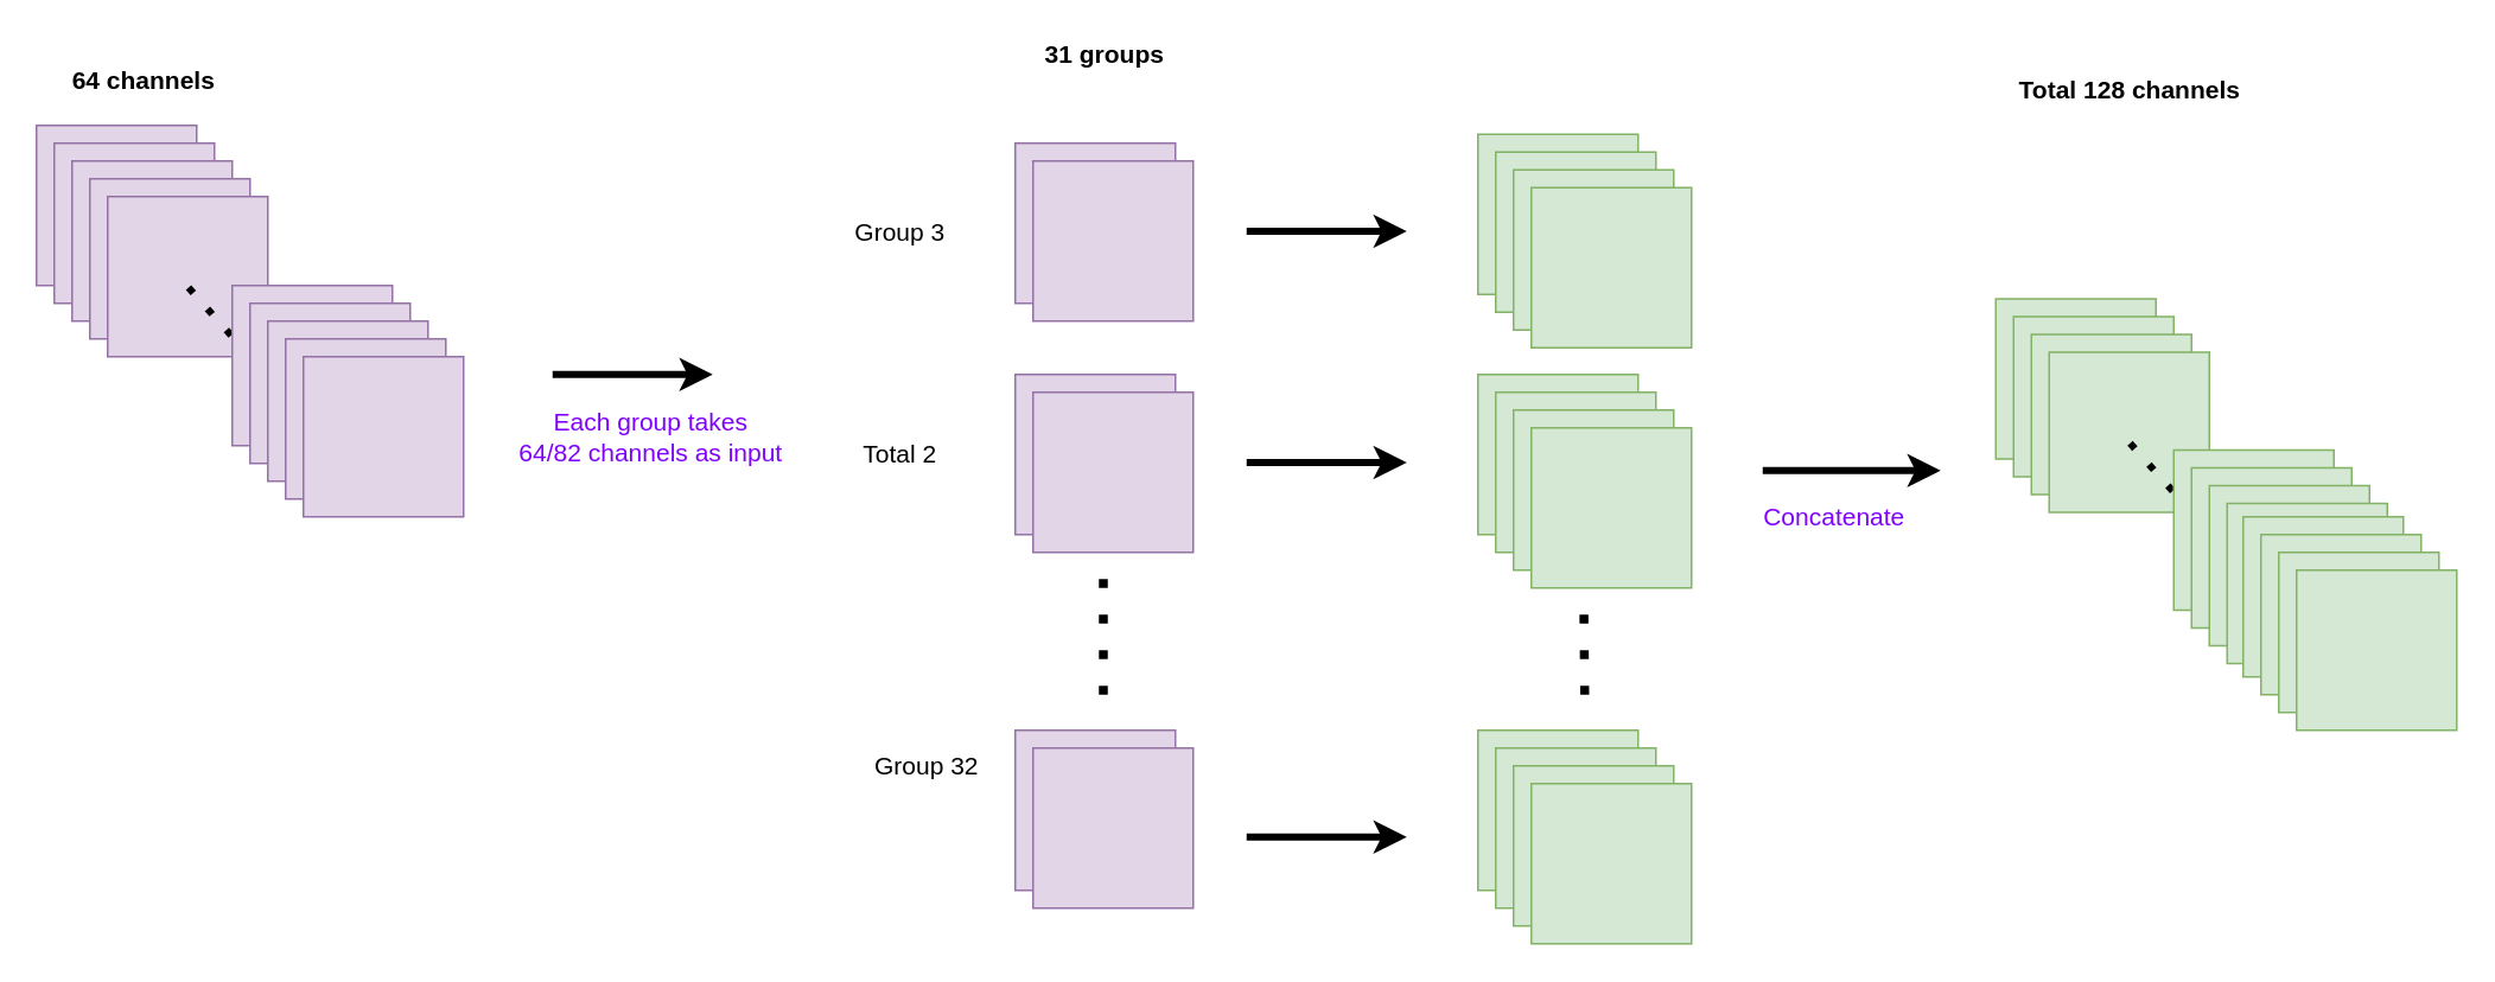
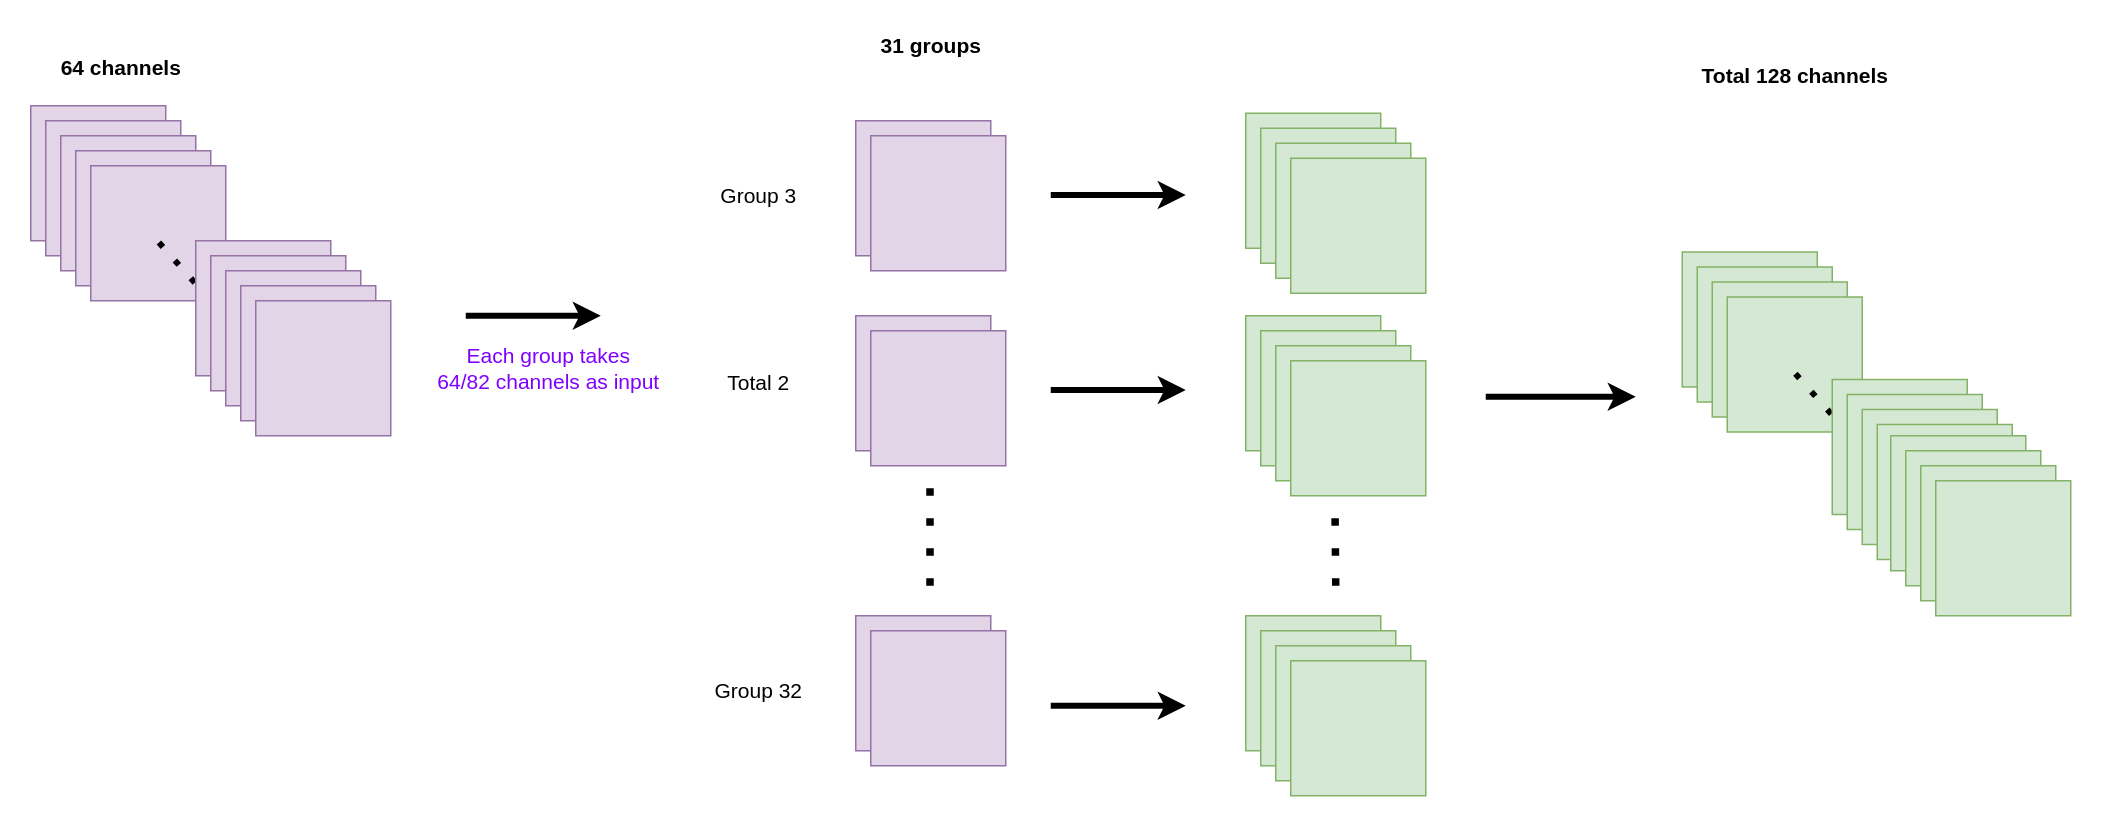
  <mxCell id="0" />
  <mxCell id="1" parent="0" />
  <mxCell id="2" value="" style="group" vertex="1" connectable="0" parent="1"><mxGeometry x="20" y="70" width="130" height="130" as="geometry" /></mxCell>
  <mxCell id="3" value="" style="whiteSpace=wrap;html=1;aspect=fixed;fillColor=#e1d5e7;strokeColor=#9673a6;" vertex="1" parent="2"><mxGeometry width="90" height="90" as="geometry" /></mxCell>
  <mxCell id="4" value="" style="whiteSpace=wrap;html=1;aspect=fixed;fillColor=#e1d5e7;strokeColor=#9673a6;" vertex="1" parent="2"><mxGeometry x="10" y="10" width="90" height="90" as="geometry" /></mxCell>
  <mxCell id="5" value="" style="whiteSpace=wrap;html=1;aspect=fixed;fillColor=#e1d5e7;strokeColor=#9673a6;" vertex="1" parent="2"><mxGeometry x="20" y="20" width="90" height="90" as="geometry" /></mxCell>
  <mxCell id="6" value="" style="whiteSpace=wrap;html=1;aspect=fixed;fillColor=#e1d5e7;strokeColor=#9673a6;" vertex="1" parent="2"><mxGeometry x="30" y="30" width="90" height="90" as="geometry" /></mxCell>
  <mxCell id="7" value="" style="whiteSpace=wrap;html=1;aspect=fixed;fillColor=#e1d5e7;strokeColor=#9673a6;" vertex="1" parent="2"><mxGeometry x="40" y="40" width="90" height="90" as="geometry" /></mxCell>
  <mxCell id="8" value="" style="endArrow=none;dashed=1;html=1;dashPattern=1 3;strokeWidth=4;rounded=0;" edge="1" parent="2"><mxGeometry width="50" height="50" relative="1" as="geometry"><mxPoint x="120" y="130" as="sourcePoint" /><mxPoint x="80" y="85" as="targetPoint" /></mxGeometry></mxCell>
  <mxCell id="9" value="" style="group" vertex="1" connectable="0" parent="1"><mxGeometry x="130" y="160" width="130" height="130" as="geometry" /></mxCell>
  <mxCell id="10" value="" style="whiteSpace=wrap;html=1;aspect=fixed;fillColor=#e1d5e7;strokeColor=#9673a6;" vertex="1" parent="9"><mxGeometry width="90" height="90" as="geometry" /></mxCell>
  <mxCell id="11" value="" style="whiteSpace=wrap;html=1;aspect=fixed;fillColor=#e1d5e7;strokeColor=#9673a6;" vertex="1" parent="9"><mxGeometry x="10" y="10" width="90" height="90" as="geometry" /></mxCell>
  <mxCell id="12" value="" style="whiteSpace=wrap;html=1;aspect=fixed;fillColor=#e1d5e7;strokeColor=#9673a6;" vertex="1" parent="9"><mxGeometry x="20" y="20" width="90" height="90" as="geometry" /></mxCell>
  <mxCell id="13" value="" style="whiteSpace=wrap;html=1;aspect=fixed;fillColor=#e1d5e7;strokeColor=#9673a6;" vertex="1" parent="9"><mxGeometry x="30" y="30" width="90" height="90" as="geometry" /></mxCell>
  <mxCell id="14" value="" style="whiteSpace=wrap;html=1;aspect=fixed;fillColor=#e1d5e7;strokeColor=#9673a6;" vertex="1" parent="9"><mxGeometry x="40" y="40" width="90" height="90" as="geometry" /></mxCell>
  <mxCell id="15" value="&lt;font style=&quot;font-size: 14px&quot;&gt;&lt;b&gt;64 channels&lt;/b&gt;&lt;/font&gt;" style="text;html=1;align=center;verticalAlign=middle;resizable=0;points=[];autosize=1;strokeColor=none;fillColor=none;" vertex="1" parent="1"><mxGeometry x="30" y="35" width="100" height="20" as="geometry" /></mxCell>
  <mxCell id="16" value="" style="endArrow=classic;html=1;rounded=0;fontSize=14;strokeWidth=4;" edge="1" parent="1"><mxGeometry width="50" height="50" relative="1" as="geometry"><mxPoint x="310" y="210" as="sourcePoint" /><mxPoint x="400" y="210" as="targetPoint" /></mxGeometry></mxCell>
  <mxCell id="17" value="" style="group" vertex="1" connectable="0" parent="1"><mxGeometry x="570" y="80" width="100" height="100" as="geometry" /></mxCell>
  <mxCell id="18" value="" style="whiteSpace=wrap;html=1;aspect=fixed;fontSize=14;fillColor=#e1d5e7;strokeColor=#9673a6;" vertex="1" parent="17"><mxGeometry width="90" height="90" as="geometry" /></mxCell>
  <mxCell id="19" value="" style="whiteSpace=wrap;html=1;aspect=fixed;fontSize=14;fillColor=#e1d5e7;strokeColor=#9673a6;" vertex="1" parent="17"><mxGeometry x="10" y="10" width="90" height="90" as="geometry" /></mxCell>
  <mxCell id="20" value="" style="group" vertex="1" connectable="0" parent="1"><mxGeometry x="570" y="210" width="100" height="100" as="geometry" /></mxCell>
  <mxCell id="21" value="" style="whiteSpace=wrap;html=1;aspect=fixed;fontSize=14;fillColor=#e1d5e7;strokeColor=#9673a6;" vertex="1" parent="20"><mxGeometry width="90" height="90" as="geometry" /></mxCell>
  <mxCell id="22" value="" style="whiteSpace=wrap;html=1;aspect=fixed;fontSize=14;fillColor=#e1d5e7;strokeColor=#9673a6;" vertex="1" parent="20"><mxGeometry x="10" y="10" width="90" height="90" as="geometry" /></mxCell>
  <mxCell id="23" value="" style="group" vertex="1" connectable="0" parent="1"><mxGeometry x="570" y="410" width="100" height="100" as="geometry" /></mxCell>
  <mxCell id="24" value="" style="whiteSpace=wrap;html=1;aspect=fixed;fontSize=14;fillColor=#e1d5e7;strokeColor=#9673a6;" vertex="1" parent="23"><mxGeometry width="90" height="90" as="geometry" /></mxCell>
  <mxCell id="25" value="" style="whiteSpace=wrap;html=1;aspect=fixed;fontSize=14;fillColor=#e1d5e7;strokeColor=#9673a6;" vertex="1" parent="23"><mxGeometry x="10" y="10" width="90" height="90" as="geometry" /></mxCell>
  <mxCell id="26" value="" style="endArrow=none;dashed=1;html=1;dashPattern=1 3;strokeWidth=5;rounded=0;fontSize=14;" edge="1" parent="1"><mxGeometry width="50" height="50" relative="1" as="geometry"><mxPoint x="619.5" y="390" as="sourcePoint" /><mxPoint x="619.5" y="320" as="targetPoint" /></mxGeometry></mxCell>
  <mxCell id="27" value="&lt;font style=&quot;font-size: 14px&quot;&gt;&lt;b&gt;31 groups&lt;/b&gt;&lt;/font&gt;" style="text;html=1;align=center;verticalAlign=middle;resizable=0;points=[];autosize=1;strokeColor=none;fillColor=none;" vertex="1" parent="1"><mxGeometry x="575" y="20" width="90" height="20" as="geometry" /></mxCell>
  <mxCell id="28" value="Group 3" style="text;html=1;align=center;verticalAlign=middle;resizable=0;points=[];autosize=1;strokeColor=none;fillColor=none;fontSize=14;" vertex="1" parent="1"><mxGeometry x="470" y="120" width="70" height="20" as="geometry" /></mxCell>
  <mxCell id="29" value="Total 2" style="text;html=1;align=center;verticalAlign=middle;resizable=0;points=[];autosize=1;strokeColor=none;fillColor=none;fontSize=14;" vertex="1" parent="1"><mxGeometry x="470" y="245" width="70" height="20" as="geometry" /></mxCell>
- <mxCell id="30" value="Group 32" style="text;html=1;align=center;verticalAlign=middle;resizable=0;points=[];autosize=1;strokeColor=none;fillColor=none;fontSize=14;" vertex="1" parent="1"><mxGeometry x="480" y="420" width="80" height="20" as="geometry" /></mxCell>
+ <mxCell id="30" value="Group 32" style="text;html=1;align=center;verticalAlign=middle;resizable=0;points=[];autosize=1;strokeColor=none;fillColor=none;fontSize=14;" vertex="1" parent="1"><mxGeometry x="465" y="450" width="80" height="20" as="geometry" /></mxCell>
  <mxCell id="31" value="&lt;div&gt;&lt;font color=&quot;#7F00FF&quot;&gt;Each group takes &lt;br&gt;&lt;/font&gt;&lt;/div&gt;&lt;div&gt;&lt;font color=&quot;#7F00FF&quot;&gt;64/82 channels as input&lt;/font&gt;&lt;/div&gt;" style="text;html=1;align=center;verticalAlign=middle;resizable=0;points=[];autosize=1;strokeColor=none;fillColor=none;fontSize=14;" vertex="1" parent="1"><mxGeometry x="280" y="225" width="170" height="40" as="geometry" /></mxCell>
  <mxCell id="32" value="" style="endArrow=classic;html=1;rounded=0;fontSize=14;strokeWidth=4;" edge="1" parent="1"><mxGeometry width="50" height="50" relative="1" as="geometry"><mxPoint x="700" y="129.5" as="sourcePoint" /><mxPoint x="790" y="129.5" as="targetPoint" /></mxGeometry></mxCell>
  <mxCell id="33" value="" style="endArrow=classic;html=1;rounded=0;fontSize=14;strokeWidth=4;" edge="1" parent="1"><mxGeometry width="50" height="50" relative="1" as="geometry"><mxPoint x="700" y="259.5" as="sourcePoint" /><mxPoint x="790" y="259.5" as="targetPoint" /></mxGeometry></mxCell>
  <mxCell id="34" value="" style="endArrow=classic;html=1;rounded=0;fontSize=14;strokeWidth=4;" edge="1" parent="1"><mxGeometry width="50" height="50" relative="1" as="geometry"><mxPoint x="700" y="470" as="sourcePoint" /><mxPoint x="790" y="470" as="targetPoint" /></mxGeometry></mxCell>
  <mxCell id="35" value="" style="group" vertex="1" connectable="0" parent="1"><mxGeometry x="830" y="75" width="120" height="120" as="geometry" /></mxCell>
  <mxCell id="36" value="" style="whiteSpace=wrap;html=1;aspect=fixed;fontSize=14;fillColor=#d5e8d4;strokeColor=#82b366;" vertex="1" parent="35"><mxGeometry width="90" height="90" as="geometry" /></mxCell>
  <mxCell id="37" value="" style="whiteSpace=wrap;html=1;aspect=fixed;fontSize=14;fillColor=#d5e8d4;strokeColor=#82b366;" vertex="1" parent="35"><mxGeometry x="10" y="10" width="90" height="90" as="geometry" /></mxCell>
  <mxCell id="38" value="" style="whiteSpace=wrap;html=1;aspect=fixed;fontSize=14;fillColor=#d5e8d4;strokeColor=#82b366;" vertex="1" parent="35"><mxGeometry x="20" y="20" width="90" height="90" as="geometry" /></mxCell>
  <mxCell id="39" value="" style="whiteSpace=wrap;html=1;aspect=fixed;fontSize=14;fillColor=#d5e8d4;strokeColor=#82b366;" vertex="1" parent="35"><mxGeometry x="30" y="30" width="90" height="90" as="geometry" /></mxCell>
  <mxCell id="40" value="" style="group" vertex="1" connectable="0" parent="1"><mxGeometry x="830" y="210" width="120" height="120" as="geometry" /></mxCell>
  <mxCell id="41" value="" style="whiteSpace=wrap;html=1;aspect=fixed;fontSize=14;fillColor=#d5e8d4;strokeColor=#82b366;" vertex="1" parent="40"><mxGeometry width="90" height="90" as="geometry" /></mxCell>
  <mxCell id="42" value="" style="whiteSpace=wrap;html=1;aspect=fixed;fontSize=14;fillColor=#d5e8d4;strokeColor=#82b366;" vertex="1" parent="40"><mxGeometry x="10" y="10" width="90" height="90" as="geometry" /></mxCell>
  <mxCell id="43" value="" style="whiteSpace=wrap;html=1;aspect=fixed;fontSize=14;fillColor=#d5e8d4;strokeColor=#82b366;" vertex="1" parent="40"><mxGeometry x="20" y="20" width="90" height="90" as="geometry" /></mxCell>
  <mxCell id="44" value="" style="whiteSpace=wrap;html=1;aspect=fixed;fontSize=14;fillColor=#d5e8d4;strokeColor=#82b366;" vertex="1" parent="40"><mxGeometry x="30" y="30" width="90" height="90" as="geometry" /></mxCell>
  <mxCell id="45" value="" style="group" vertex="1" connectable="0" parent="1"><mxGeometry x="830" y="410" width="120" height="120" as="geometry" /></mxCell>
  <mxCell id="46" value="" style="whiteSpace=wrap;html=1;aspect=fixed;fontSize=14;fillColor=#d5e8d4;strokeColor=#82b366;" vertex="1" parent="45"><mxGeometry width="90" height="90" as="geometry" /></mxCell>
  <mxCell id="47" value="" style="whiteSpace=wrap;html=1;aspect=fixed;fontSize=14;fillColor=#d5e8d4;strokeColor=#82b366;" vertex="1" parent="45"><mxGeometry x="10" y="10" width="90" height="90" as="geometry" /></mxCell>
  <mxCell id="48" value="" style="whiteSpace=wrap;html=1;aspect=fixed;fontSize=14;fillColor=#d5e8d4;strokeColor=#82b366;" vertex="1" parent="45"><mxGeometry x="20" y="20" width="90" height="90" as="geometry" /></mxCell>
  <mxCell id="49" value="" style="whiteSpace=wrap;html=1;aspect=fixed;fontSize=14;fillColor=#d5e8d4;strokeColor=#82b366;" vertex="1" parent="45"><mxGeometry x="30" y="30" width="90" height="90" as="geometry" /></mxCell>
  <mxCell id="50" value="&lt;font style=&quot;font-size: 14px&quot;&gt;&lt;b&gt;Total 128 channels&lt;br&gt;&lt;/b&gt;&lt;/font&gt;" style="text;html=1;align=center;verticalAlign=middle;resizable=0;points=[];autosize=1;strokeColor=none;fillColor=none;" vertex="1" parent="1"><mxGeometry x="1126" y="40" width="140" height="20" as="geometry" /></mxCell>
  <mxCell id="51" value="" style="endArrow=classic;html=1;rounded=0;fontSize=14;strokeWidth=4;" edge="1" parent="1"><mxGeometry width="50" height="50" relative="1" as="geometry"><mxPoint x="990" y="264" as="sourcePoint" /><mxPoint x="1090" y="264" as="targetPoint" /></mxGeometry></mxCell>
- <mxCell id="52" value="&lt;font color=&quot;#7F00FF&quot;&gt;Concatenate&lt;/font&gt;" style="text;html=1;align=center;verticalAlign=middle;resizable=0;points=[];autosize=1;strokeColor=none;fillColor=none;fontSize=14;" vertex="1" parent="1"><mxGeometry x="980" y="280" width="100" height="20" as="geometry" /></mxCell>
  <mxCell id="53" value="" style="group" vertex="1" connectable="0" parent="1"><mxGeometry x="1121" y="167.5" width="259" height="242.5" as="geometry" /></mxCell>
  <mxCell id="54" value="" style="group" vertex="1" connectable="0" parent="53"><mxGeometry width="120" height="120" as="geometry" /></mxCell>
  <mxCell id="55" value="" style="whiteSpace=wrap;html=1;aspect=fixed;fontSize=14;fillColor=#d5e8d4;strokeColor=#82b366;" vertex="1" parent="54"><mxGeometry width="90" height="90" as="geometry" /></mxCell>
  <mxCell id="56" value="" style="whiteSpace=wrap;html=1;aspect=fixed;fontSize=14;fillColor=#d5e8d4;strokeColor=#82b366;" vertex="1" parent="54"><mxGeometry x="10" y="10" width="90" height="90" as="geometry" /></mxCell>
  <mxCell id="57" value="" style="whiteSpace=wrap;html=1;aspect=fixed;fontSize=14;fillColor=#d5e8d4;strokeColor=#82b366;" vertex="1" parent="54"><mxGeometry x="20" y="20" width="90" height="90" as="geometry" /></mxCell>
  <mxCell id="58" value="" style="whiteSpace=wrap;html=1;aspect=fixed;fontSize=14;fillColor=#d5e8d4;strokeColor=#82b366;" vertex="1" parent="54"><mxGeometry x="30" y="30" width="90" height="90" as="geometry" /></mxCell>
  <mxCell id="59" value="" style="endArrow=none;dashed=1;html=1;dashPattern=1 3;strokeWidth=4;rounded=0;" edge="1" parent="54"><mxGeometry width="50" height="50" relative="1" as="geometry"><mxPoint x="110" y="120" as="sourcePoint" /><mxPoint x="70" y="75" as="targetPoint" /></mxGeometry></mxCell>
  <mxCell id="60" value="" style="group" vertex="1" connectable="0" parent="53"><mxGeometry x="100" y="85" width="159" height="157.5" as="geometry" /></mxCell>
  <mxCell id="61" value="" style="whiteSpace=wrap;html=1;aspect=fixed;fontSize=14;fillColor=#d5e8d4;strokeColor=#82b366;" vertex="1" parent="60"><mxGeometry width="90" height="90" as="geometry" /></mxCell>
  <mxCell id="62" value="" style="whiteSpace=wrap;html=1;aspect=fixed;fontSize=14;fillColor=#d5e8d4;strokeColor=#82b366;" vertex="1" parent="60"><mxGeometry x="10" y="10" width="90" height="90" as="geometry" /></mxCell>
  <mxCell id="63" value="" style="whiteSpace=wrap;html=1;aspect=fixed;fontSize=14;fillColor=#d5e8d4;strokeColor=#82b366;" vertex="1" parent="60"><mxGeometry x="20" y="20" width="90" height="90" as="geometry" /></mxCell>
  <mxCell id="64" value="" style="whiteSpace=wrap;html=1;aspect=fixed;fontSize=14;fillColor=#d5e8d4;strokeColor=#82b366;" vertex="1" parent="60"><mxGeometry x="30" y="30" width="90" height="90" as="geometry" /></mxCell>
  <mxCell id="65" value="" style="group" vertex="1" connectable="0" parent="60"><mxGeometry x="39" y="37.5" width="120" height="120" as="geometry" /></mxCell>
  <mxCell id="66" value="" style="whiteSpace=wrap;html=1;aspect=fixed;fontSize=14;fillColor=#d5e8d4;strokeColor=#82b366;" vertex="1" parent="65"><mxGeometry width="90" height="90" as="geometry" /></mxCell>
  <mxCell id="67" value="" style="whiteSpace=wrap;html=1;aspect=fixed;fontSize=14;fillColor=#d5e8d4;strokeColor=#82b366;" vertex="1" parent="65"><mxGeometry x="10" y="10" width="90" height="90" as="geometry" /></mxCell>
  <mxCell id="68" value="" style="whiteSpace=wrap;html=1;aspect=fixed;fontSize=14;fillColor=#d5e8d4;strokeColor=#82b366;" vertex="1" parent="65"><mxGeometry x="20" y="20" width="90" height="90" as="geometry" /></mxCell>
  <mxCell id="69" value="" style="whiteSpace=wrap;html=1;aspect=fixed;fontSize=14;fillColor=#d5e8d4;strokeColor=#82b366;" vertex="1" parent="65"><mxGeometry x="30" y="30" width="90" height="90" as="geometry" /></mxCell>
  <mxCell id="70" value="" style="endArrow=none;dashed=1;html=1;dashPattern=1 3;strokeWidth=5;rounded=0;fontSize=14;" edge="1" parent="1"><mxGeometry width="50" height="50" relative="1" as="geometry"><mxPoint x="890" y="390" as="sourcePoint" /><mxPoint x="889.5" y="340" as="targetPoint" /></mxGeometry></mxCell>
